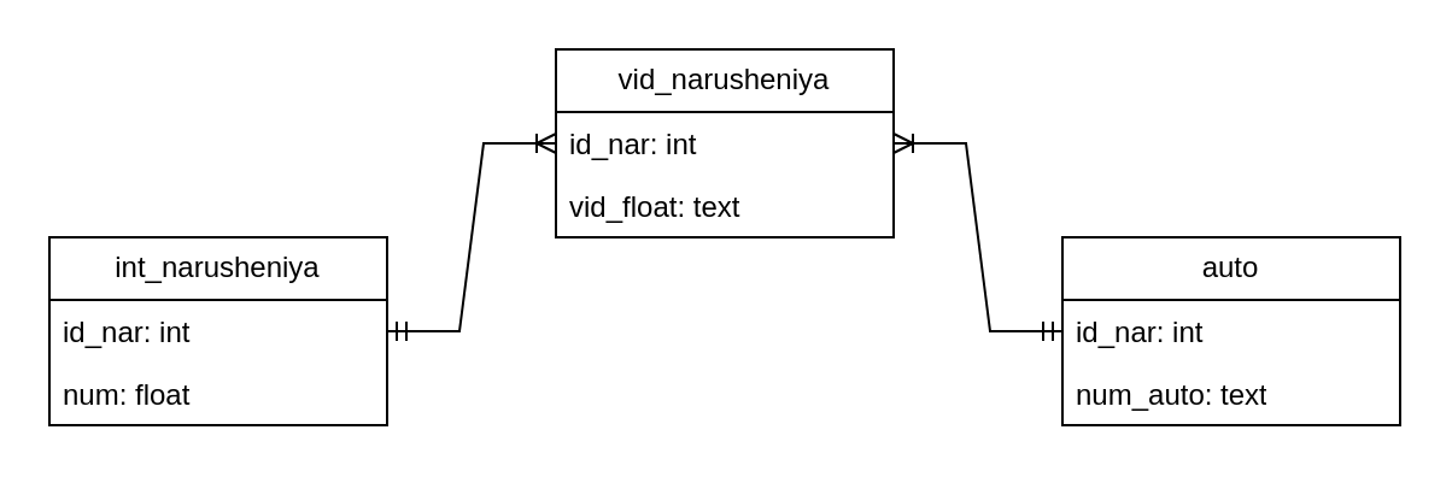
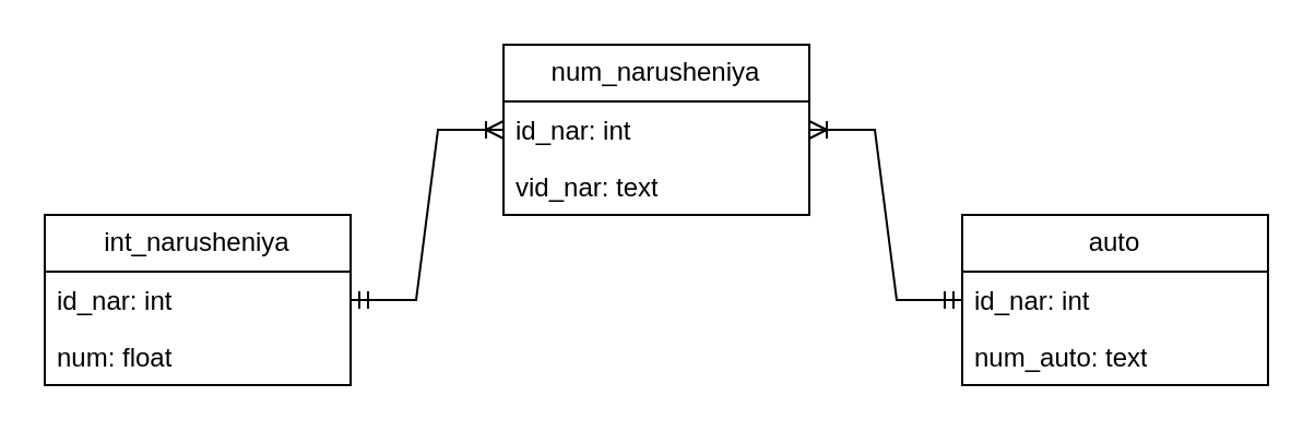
  <mxCell id="0" />
  <mxCell id="1" parent="0" />
- <mxCell id="2" value="vid_narusheniya" style="swimlane;fontStyle=0;childLayout=stackLayout;horizontal=1;startSize=26;fillColor=none;horizontalStack=0;resizeParent=1;resizeParentMax=0;resizeLast=0;collapsible=1;marginBottom=0;whiteSpace=wrap;html=1;" vertex="1" parent="1"><mxGeometry x="230" y="20" width="140" height="78" as="geometry" /></mxCell>
+ <mxCell id="2" value="num_narusheniya" style="swimlane;fontStyle=0;childLayout=stackLayout;horizontal=1;startSize=26;fillColor=none;horizontalStack=0;resizeParent=1;resizeParentMax=0;resizeLast=0;collapsible=1;marginBottom=0;whiteSpace=wrap;html=1;" vertex="1" parent="1"><mxGeometry x="230" y="20" width="140" height="78" as="geometry" /></mxCell>
  <mxCell id="3" value="id_nar: int" style="text;strokeColor=none;fillColor=none;align=left;verticalAlign=top;spacingLeft=4;spacingRight=4;overflow=hidden;rotatable=0;points=[[0,0.5],[1,0.5]];portConstraint=eastwest;whiteSpace=wrap;html=1;" vertex="1" parent="2"><mxGeometry y="26" width="140" height="26" as="geometry" /></mxCell>
- <mxCell id="4" value="vid_float: text" style="text;strokeColor=none;fillColor=none;align=left;verticalAlign=top;spacingLeft=4;spacingRight=4;overflow=hidden;rotatable=0;points=[[0,0.5],[1,0.5]];portConstraint=eastwest;whiteSpace=wrap;html=1;" vertex="1" parent="2"><mxGeometry y="52" width="140" height="26" as="geometry" /></mxCell>
+ <mxCell id="4" value="vid_nar: text" style="text;strokeColor=none;fillColor=none;align=left;verticalAlign=top;spacingLeft=4;spacingRight=4;overflow=hidden;rotatable=0;points=[[0,0.5],[1,0.5]];portConstraint=eastwest;whiteSpace=wrap;html=1;" vertex="1" parent="2"><mxGeometry y="52" width="140" height="26" as="geometry" /></mxCell>
  <mxCell id="5" value="auto" style="swimlane;fontStyle=0;childLayout=stackLayout;horizontal=1;startSize=26;fillColor=none;horizontalStack=0;resizeParent=1;resizeParentMax=0;resizeLast=0;collapsible=1;marginBottom=0;whiteSpace=wrap;html=1;" vertex="1" parent="1"><mxGeometry x="440" y="98" width="140" height="78" as="geometry" /></mxCell>
  <mxCell id="6" value="id_nar: int" style="text;strokeColor=none;fillColor=none;align=left;verticalAlign=top;spacingLeft=4;spacingRight=4;overflow=hidden;rotatable=0;points=[[0,0.5],[1,0.5]];portConstraint=eastwest;whiteSpace=wrap;html=1;" vertex="1" parent="5"><mxGeometry y="26" width="140" height="26" as="geometry" /></mxCell>
  <mxCell id="7" value="num_auto: text" style="text;strokeColor=none;fillColor=none;align=left;verticalAlign=top;spacingLeft=4;spacingRight=4;overflow=hidden;rotatable=0;points=[[0,0.5],[1,0.5]];portConstraint=eastwest;whiteSpace=wrap;html=1;" vertex="1" parent="5"><mxGeometry y="52" width="140" height="26" as="geometry" /></mxCell>
  <mxCell id="8" value="int_narusheniya" style="swimlane;fontStyle=0;childLayout=stackLayout;horizontal=1;startSize=26;fillColor=none;horizontalStack=0;resizeParent=1;resizeParentMax=0;resizeLast=0;collapsible=1;marginBottom=0;whiteSpace=wrap;html=1;" vertex="1" parent="1"><mxGeometry x="20" y="98" width="140" height="78" as="geometry" /></mxCell>
  <mxCell id="9" value="id_nar: int" style="text;strokeColor=none;fillColor=none;align=left;verticalAlign=top;spacingLeft=4;spacingRight=4;overflow=hidden;rotatable=0;points=[[0,0.5],[1,0.5]];portConstraint=eastwest;whiteSpace=wrap;html=1;" vertex="1" parent="8"><mxGeometry y="26" width="140" height="26" as="geometry" /></mxCell>
  <mxCell id="10" value="num: float" style="text;strokeColor=none;fillColor=none;align=left;verticalAlign=top;spacingLeft=4;spacingRight=4;overflow=hidden;rotatable=0;points=[[0,0.5],[1,0.5]];portConstraint=eastwest;whiteSpace=wrap;html=1;" vertex="1" parent="8"><mxGeometry y="52" width="140" height="26" as="geometry" /></mxCell>
  <mxCell id="11" value="" style="edgeStyle=entityRelationEdgeStyle;fontSize=12;html=1;endArrow=ERoneToMany;startArrow=ERmandOne;rounded=0;exitX=1;exitY=0.5;exitDx=0;exitDy=0;entryX=0;entryY=0.5;entryDx=0;entryDy=0;" edge="1" parent="1" source="9" target="3"><mxGeometry width="100" height="100" relative="1" as="geometry"><mxPoint x="230" y="238" as="sourcePoint" /><mxPoint x="220" y="138" as="targetPoint" /></mxGeometry></mxCell>
  <mxCell id="12" value="" style="edgeStyle=entityRelationEdgeStyle;fontSize=12;html=1;endArrow=ERoneToMany;startArrow=ERmandOne;rounded=0;exitX=0;exitY=0.5;exitDx=0;exitDy=0;entryX=1;entryY=0.5;entryDx=0;entryDy=0;" edge="1" parent="1" source="6" target="3"><mxGeometry width="100" height="100" relative="1" as="geometry"><mxPoint x="170" y="147" as="sourcePoint" /><mxPoint x="240" y="69" as="targetPoint" /></mxGeometry></mxCell>
